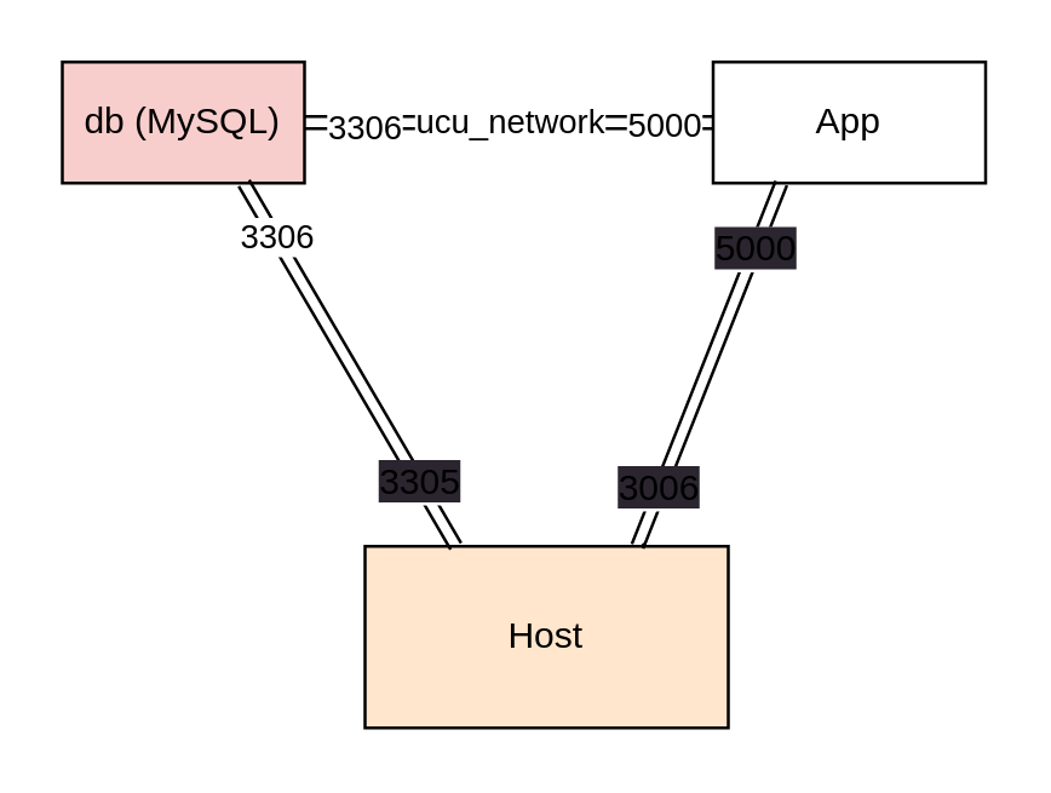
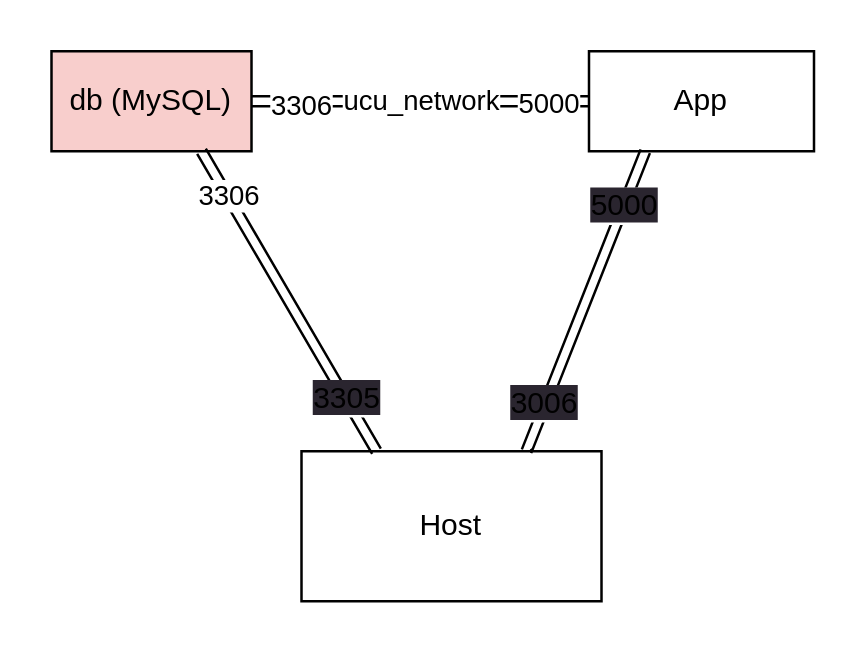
  <mxCell id="0" />
  <mxCell id="1" parent="0" />
  <mxCell id="2" value="ucu_network" style="edgeStyle=none;shape=link;html=1;entryX=0;entryY=0.5;entryDx=0;entryDy=0;" edge="1" parent="1" source="6" target="8"><mxGeometry relative="1" as="geometry" /></mxCell>
  <mxCell id="3" value="3306" style="edgeLabel;html=1;align=center;verticalAlign=middle;resizable=0;points=[];" vertex="1" connectable="0" parent="2"><mxGeometry x="-0.717" y="-1" relative="1" as="geometry"><mxPoint as="offset" /></mxGeometry></mxCell>
  <mxCell id="4" value="5000" style="edgeLabel;html=1;align=center;verticalAlign=middle;resizable=0;points=[];" vertex="1" connectable="0" parent="2"><mxGeometry x="0.745" y="3" relative="1" as="geometry"><mxPoint y="3" as="offset" /></mxGeometry></mxCell>
  <mxCell id="5" value="" style="edgeStyle=none;shape=link;html=1;entryX=0.25;entryY=0;entryDx=0;entryDy=0;startArrow=none;" edge="1" parent="1" target="9"><mxGeometry relative="1" as="geometry"><mxPoint x="150" y="180" as="sourcePoint" /></mxGeometry></mxCell>
  <mxCell id="6" value="db (MySQL)" style="rounded=0;whiteSpace=wrap;html=1;fillColor=#f8cecc;" vertex="1" parent="1"><mxGeometry x="20" y="20" width="80" height="40" as="geometry" /></mxCell>
  <mxCell id="7" value="" style="edgeStyle=none;shape=link;html=1;entryX=0.75;entryY=0;entryDx=0;entryDy=0;exitX=0.437;exitY=1.114;exitDx=0;exitDy=0;exitPerimeter=0;startArrow=none;" edge="1" parent="1" target="9"><mxGeometry relative="1" as="geometry"><mxPoint x="211.85" y="183.42" as="sourcePoint" /></mxGeometry></mxCell>
  <mxCell id="8" value="App" style="rounded=0;whiteSpace=wrap;html=1;" vertex="1" parent="1"><mxGeometry x="235" y="20" width="90" height="40" as="geometry" /></mxCell>
- <mxCell id="9" value="Host" style="rounded=0;whiteSpace=wrap;html=1;fillColor=#ffe6cc;" vertex="1" parent="1"><mxGeometry x="120" y="180" width="120" height="60" as="geometry" /></mxCell>
+ <mxCell id="9" value="Host" style="rounded=0;whiteSpace=wrap;html=1;" vertex="1" parent="1"><mxGeometry x="120" y="180" width="120" height="60" as="geometry" /></mxCell>
  <mxCell id="10" value="" style="edgeStyle=none;shape=link;html=1;endArrow=none;entryX=0.25;entryY=0;entryDx=0;entryDy=0;exitX=0.75;exitY=1;exitDx=0;exitDy=0;" edge="1" parent="1" source="6" target="9"><mxGeometry relative="1" as="geometry"><mxPoint x="85.714" y="90" as="sourcePoint" /><mxPoint x="133.333" y="150" as="targetPoint" /></mxGeometry></mxCell>
  <mxCell id="11" value="&lt;span style=&quot;font-size: 12px; background-color: rgb(42, 37, 47);&quot;&gt;3305&lt;/span&gt;" style="edgeLabel;html=1;align=center;verticalAlign=middle;resizable=0;points=[];" vertex="1" connectable="0" parent="10"><mxGeometry x="0.643" relative="1" as="geometry"><mxPoint as="offset" /></mxGeometry></mxCell>
  <mxCell id="12" value="3306" style="edgeLabel;html=1;align=center;verticalAlign=middle;resizable=0;points=[];" vertex="1" connectable="0" parent="10"><mxGeometry x="-0.71" relative="1" as="geometry"><mxPoint as="offset" /></mxGeometry></mxCell>
  <mxCell id="13" value="" style="edgeStyle=none;shape=link;html=1;exitX=0.25;exitY=1;exitDx=0;exitDy=0;endArrow=none;entryX=0.75;entryY=0;entryDx=0;entryDy=0;" edge="1" parent="1" source="8" target="9"><mxGeometry relative="1" as="geometry"><mxPoint x="271.85" y="93.42" as="sourcePoint" /><mxPoint x="223.214" y="150" as="targetPoint" /></mxGeometry></mxCell>
  <mxCell id="14" value="&lt;span style=&quot;font-size: 12px; background-color: rgb(42, 37, 47);&quot;&gt;5000&lt;/span&gt;" style="edgeLabel;html=1;align=center;verticalAlign=middle;resizable=0;points=[];" vertex="1" connectable="0" parent="13"><mxGeometry x="-0.646" y="-1" relative="1" as="geometry"><mxPoint as="offset" /></mxGeometry></mxCell>
  <mxCell id="15" value="&lt;span style=&quot;font-size: 12px; background-color: rgb(42, 37, 47);&quot;&gt;3006&lt;/span&gt;" style="edgeLabel;html=1;align=center;verticalAlign=middle;resizable=0;points=[];" vertex="1" connectable="0" parent="13"><mxGeometry x="0.67" y="-1" relative="1" as="geometry"><mxPoint as="offset" /></mxGeometry></mxCell>
